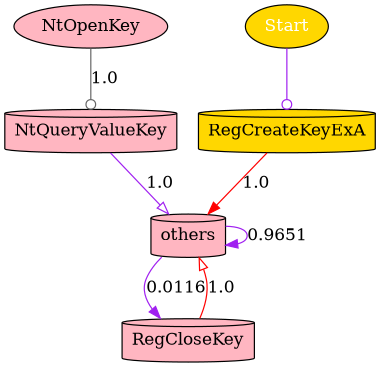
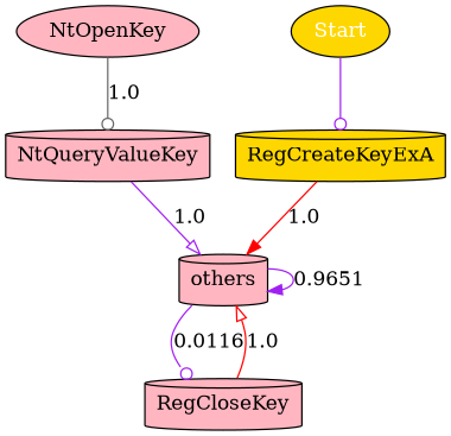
  digraph {
    node [fillcolor=lightpink shape=cylinder style=filled]
    edge [arrowhead=normal color=purple]
    n1 [fillcolor=gold label=RegCreateKeyExA]
    n2 [label=others]
    n3 [label=RegCloseKey]
    n4 [label=NtOpenKey shape=ellipse]
    n5 [label=NtQueryValueKey]
    Start [fillcolor=gold fontcolor=white shape=ellipse]
    n1 -> n2 [color=red label=1.0]
    n2 -> n2 [label=0.9651]
-   n2 -> n3 [label=0.0116]
+   n2 -> n3 [arrowhead=odot label=0.0116]
    n3 -> n2 [arrowhead=onormal color=red label=1.0]
    n4 -> n5 [arrowhead=odot color=gray40 label=1.0]
    n5 -> n2 [arrowhead=onormal label=1.0]
    Start -> n1 [arrowhead=odot]
  }
